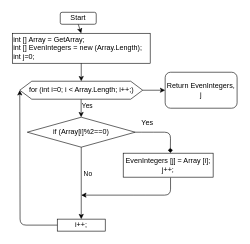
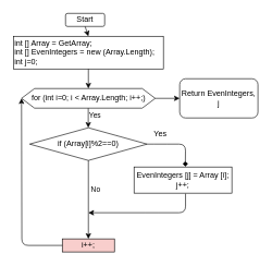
  <mxCell id="0" />
  <mxCell id="1" parent="0" />
  <mxCell id="2" value="Start" style="rounded=1;whiteSpace=wrap;html=1;" vertex="1" parent="1"><mxGeometry x="100" y="20" width="60" height="20" as="geometry" /></mxCell>
  <mxCell id="3" value="" style="endArrow=classic;html=1;exitX=0.5;exitY=1;exitDx=0;exitDy=0;" edge="1" parent="1" source="2"><mxGeometry width="50" height="50" relative="1" as="geometry"><mxPoint x="155" y="205" as="sourcePoint" /><mxPoint x="135" y="55" as="targetPoint" /></mxGeometry></mxCell>
  <mxCell id="4" value="int [] Array = GetArray;&lt;br&gt;int [] EvenIntegers = new (Array.Length);&lt;br&gt;int j=0;" style="rounded=0;whiteSpace=wrap;html=1;align=left;" vertex="1" parent="1"><mxGeometry x="20" y="55" width="230" height="50" as="geometry" /></mxCell>
  <mxCell id="5" value="" style="endArrow=classic;html=1;entryX=0.5;entryY=0;entryDx=0;entryDy=0;" edge="1" parent="1" target="6"><mxGeometry width="50" height="50" relative="1" as="geometry"><mxPoint x="135" y="105" as="sourcePoint" /><mxPoint x="134.66" y="125" as="targetPoint" /></mxGeometry></mxCell>
  <mxCell id="6" value="&lt;div style=&quot;text-align: left&quot;&gt;&lt;span&gt;for (int i=0; i &amp;lt; Array.Length; i++;)&lt;/span&gt;&lt;/div&gt;" style="shape=hexagon;perimeter=hexagonPerimeter2;whiteSpace=wrap;html=1;fixedSize=1;" vertex="1" parent="1"><mxGeometry x="32.5" y="135" width="205" height="30" as="geometry" /></mxCell>
  <mxCell id="7" value="" style="endArrow=classic;html=1;entryX=0.5;entryY=0;entryDx=0;entryDy=0;" edge="1" parent="1"><mxGeometry width="50" height="50" relative="1" as="geometry"><mxPoint x="134.83" y="165" as="sourcePoint" /><mxPoint x="134.83" y="195" as="targetPoint" /></mxGeometry></mxCell>
  <mxCell id="8" value="Yes" style="edgeLabel;html=1;align=center;verticalAlign=middle;resizable=0;points=[];" vertex="1" connectable="0" parent="7"><mxGeometry x="-0.622" y="-1" relative="1" as="geometry"><mxPoint x="11" y="4" as="offset" /></mxGeometry></mxCell>
  <mxCell id="9" value="if (Array[i]%2==0)" style="rhombus;whiteSpace=wrap;html=1;" vertex="1" parent="1"><mxGeometry x="45" y="195" width="180" height="50" as="geometry" /></mxCell>
  <mxCell id="10" value="" style="endArrow=diamond;html=1;exitX=1;exitY=0.5;exitDx=0;exitDy=0;entryX=0.524;entryY=-0.014;entryDx=0;entryDy=0;entryPerimeter=0;" edge="1" parent="1" source="9" target="14"><mxGeometry width="50" height="50" relative="1" as="geometry"><mxPoint x="205" y="325" as="sourcePoint" /><mxPoint x="275" y="225" as="targetPoint" /><Array as="points"><mxPoint x="245" y="220" /><mxPoint x="284" y="220" /></Array></mxGeometry></mxCell>
  <mxCell id="11" value="" style="endArrow=classic;html=1;exitX=0.5;exitY=1;exitDx=0;exitDy=0;" edge="1" parent="1" source="9"><mxGeometry width="50" height="50" relative="1" as="geometry"><mxPoint x="205" y="325" as="sourcePoint" /><mxPoint x="135" y="365" as="targetPoint" /></mxGeometry></mxCell>
  <mxCell id="12" value="No&lt;br&gt;" style="edgeLabel;html=1;align=center;verticalAlign=middle;resizable=0;points=[];" vertex="1" connectable="0" parent="11"><mxGeometry x="-0.436" y="1" relative="1" as="geometry"><mxPoint x="9" y="9" as="offset" /></mxGeometry></mxCell>
  <mxCell id="13" value="Yes" style="text;html=1;align=center;verticalAlign=middle;resizable=0;points=[];autosize=1;strokeColor=none;" vertex="1" parent="1"><mxGeometry x="225" y="195" width="40" height="20" as="geometry" /></mxCell>
  <mxCell id="14" value="EvenIntegers [j] = Array [i];&lt;br&gt;j++;" style="rounded=0;whiteSpace=wrap;html=1;" vertex="1" parent="1"><mxGeometry x="205" y="255" width="150" height="40" as="geometry" /></mxCell>
  <mxCell id="15" value="" style="endArrow=classic;html=1;exitX=0.473;exitY=1.021;exitDx=0;exitDy=0;exitPerimeter=0;" edge="1" parent="1"><mxGeometry width="50" height="50" relative="1" as="geometry"><mxPoint x="283.95" y="295.84" as="sourcePoint" /><mxPoint x="135" y="325" as="targetPoint" /><Array as="points"><mxPoint x="284" y="325" /><mxPoint x="233" y="325" /></Array></mxGeometry></mxCell>
- <mxCell id="16" value="i++;" style="rounded=0;whiteSpace=wrap;html=1;" vertex="1" parent="1"><mxGeometry x="95" y="365" width="80" height="20" as="geometry" /></mxCell>
+ <mxCell id="16" value="i++;" style="rounded=0;whiteSpace=wrap;html=1;fillColor=#f8cecc;" vertex="1" parent="1"><mxGeometry x="95" y="365" width="80" height="20" as="geometry" /></mxCell>
  <mxCell id="17" value="" style="endArrow=classic;html=1;exitX=0;exitY=0.5;exitDx=0;exitDy=0;entryX=0;entryY=0.5;entryDx=0;entryDy=0;" edge="1" parent="1" source="16" target="6"><mxGeometry width="50" height="50" relative="1" as="geometry"><mxPoint x="205" y="285" as="sourcePoint" /><mxPoint x="255" y="235" as="targetPoint" /><Array as="points"><mxPoint x="33" y="375" /></Array></mxGeometry></mxCell>
  <mxCell id="18" value="" style="endArrow=classic;html=1;exitX=1;exitY=0.5;exitDx=0;exitDy=0;" edge="1" parent="1" source="6"><mxGeometry width="50" height="50" relative="1" as="geometry"><mxPoint x="205" y="215" as="sourcePoint" /><mxPoint x="275" y="150" as="targetPoint" /></mxGeometry></mxCell>
  <mxCell id="19" value="Return EvenIntegers, j" style="rounded=1;whiteSpace=wrap;html=1;" vertex="1" parent="1"><mxGeometry x="275" y="120" width="120" height="60" as="geometry" /></mxCell>
